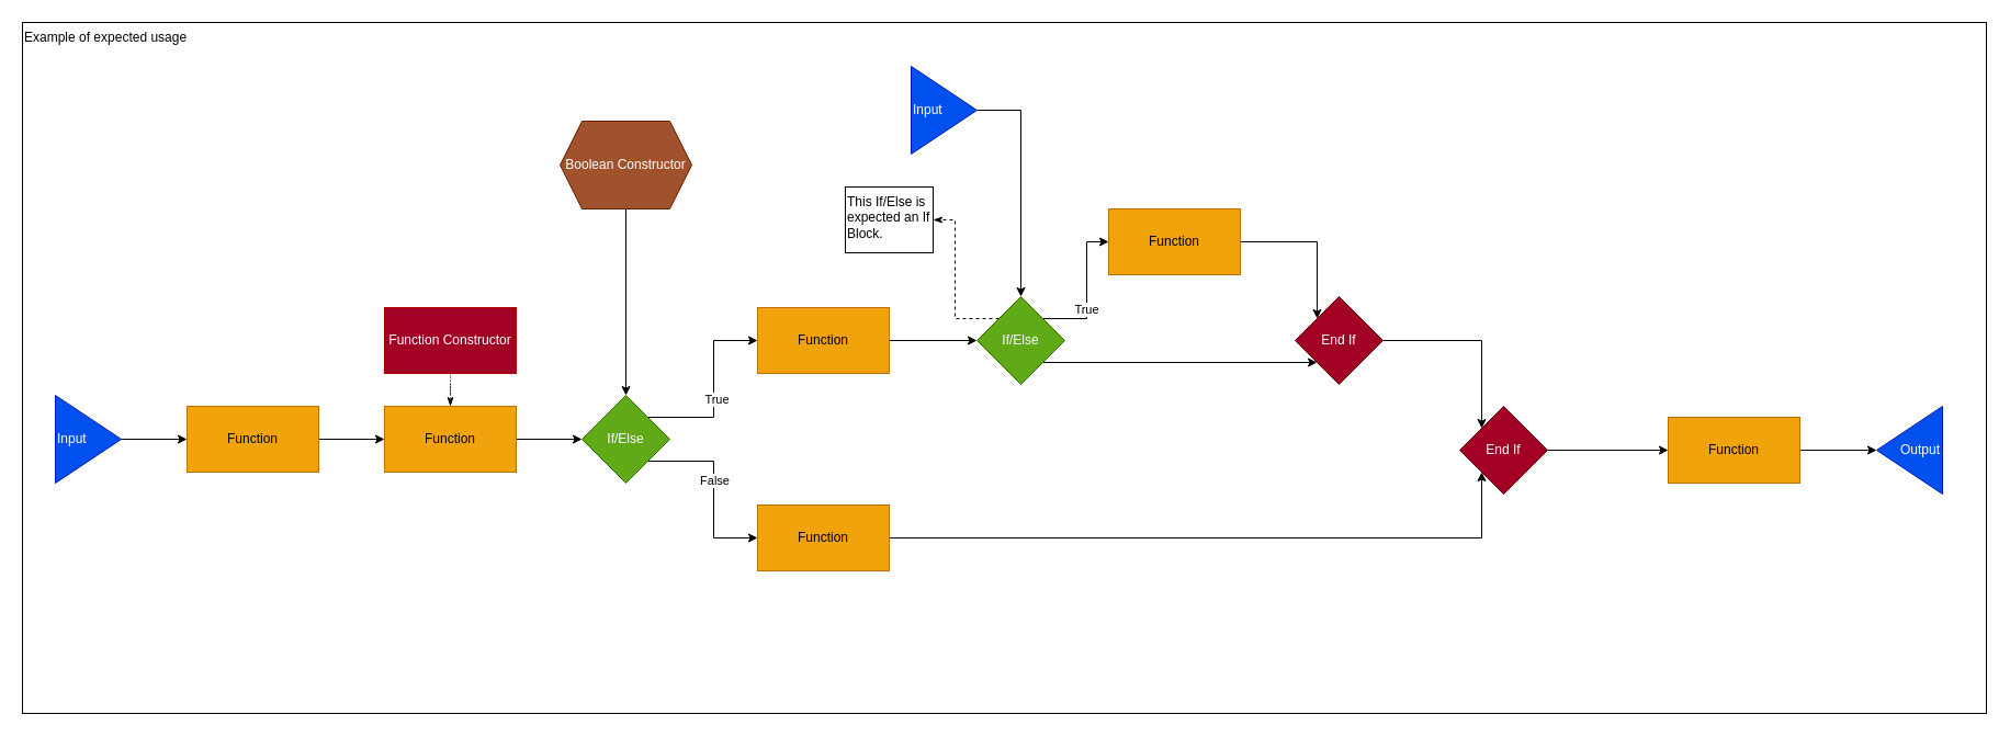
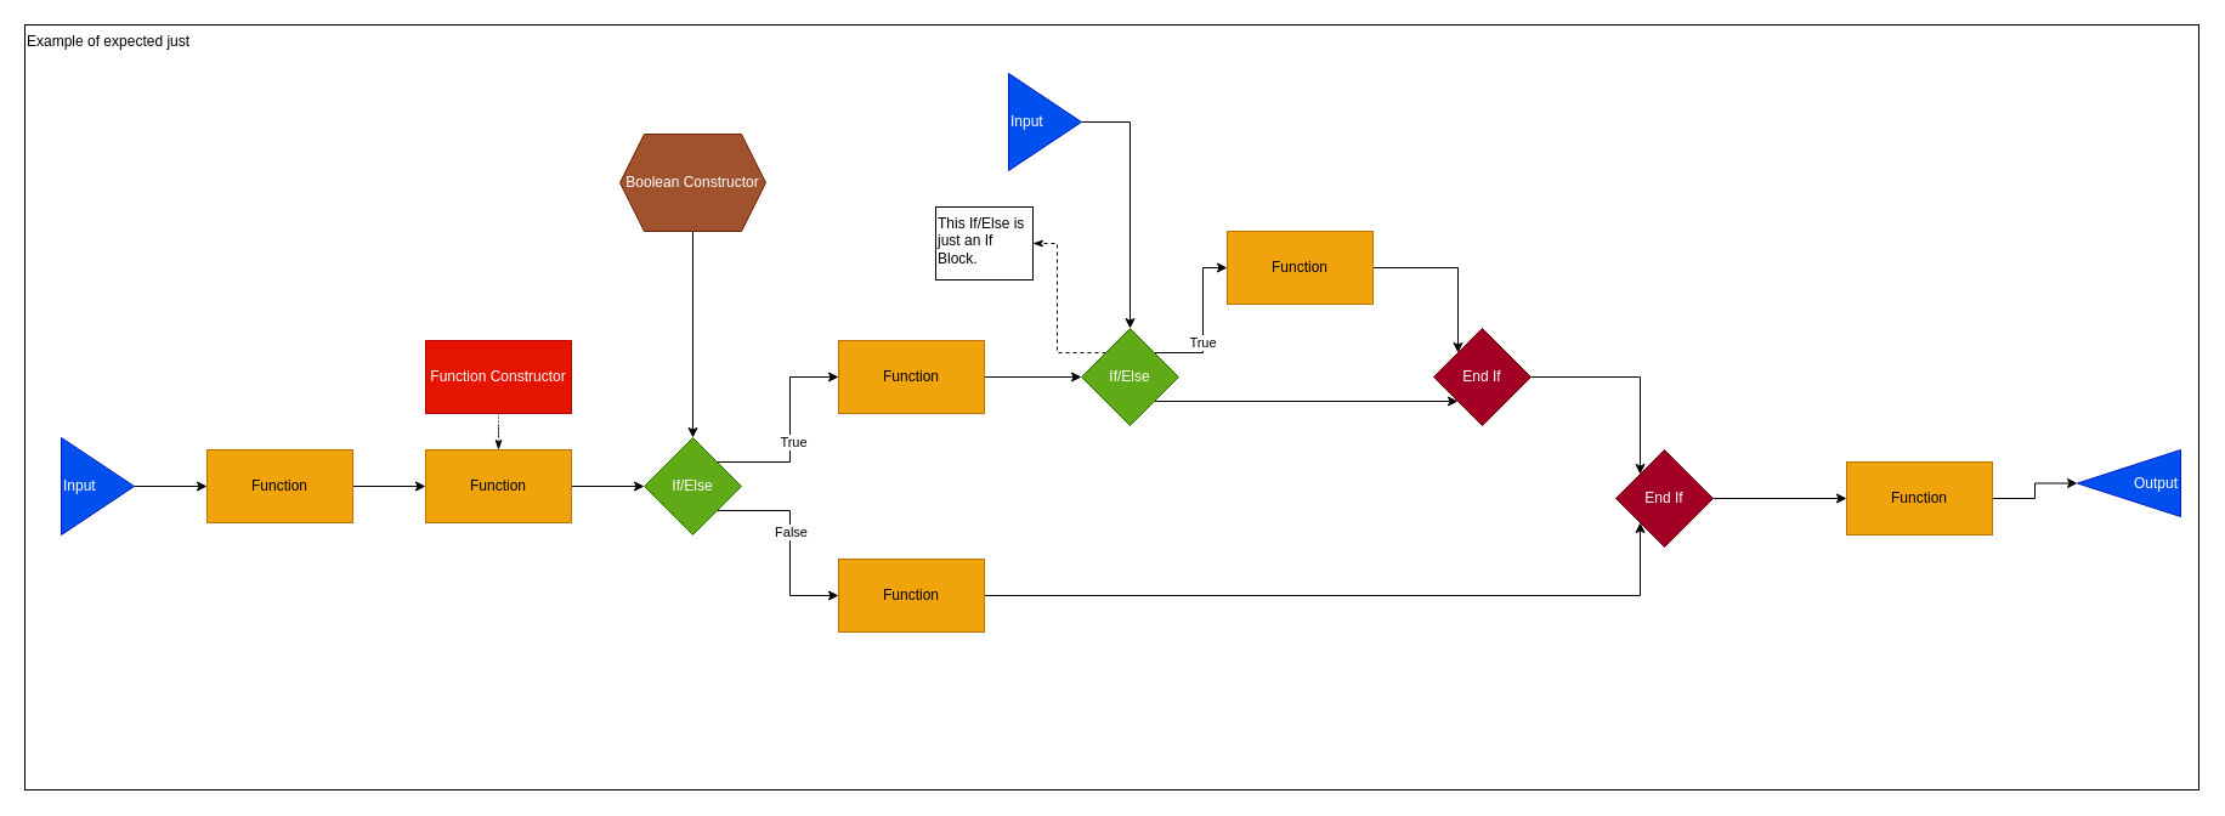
  <mxCell id="0" />
  <mxCell id="1" parent="0" />
- <mxCell id="2" value="Example of expected usage" style="text;html=1;strokeColor=default;fillColor=none;align=left;verticalAlign=top;whiteSpace=wrap;rounded=0;container=0;" vertex="1" parent="1"><mxGeometry x="20" y="20" width="1790" height="630" as="geometry"><mxRectangle x="-150" y="20" width="190" height="30" as="alternateBounds" /></mxGeometry></mxCell>
+ <mxCell id="2" value="Example of expected just" style="text;html=1;strokeColor=default;fillColor=none;align=left;verticalAlign=top;whiteSpace=wrap;rounded=0;container=0;" vertex="1" parent="1"><mxGeometry x="20" y="20" width="1790" height="630" as="geometry"><mxRectangle x="-150" y="20" width="190" height="30" as="alternateBounds" /></mxGeometry></mxCell>
  <mxCell id="3" style="edgeStyle=orthogonalEdgeStyle;rounded=0;orthogonalLoop=1;jettySize=auto;html=1;exitX=1;exitY=0.5;exitDx=0;exitDy=0;entryX=0;entryY=0.5;entryDx=0;entryDy=0;" edge="1" parent="1" source="4" target="6"><mxGeometry relative="1" as="geometry" /></mxCell>
  <mxCell id="4" value="Input" style="triangle;whiteSpace=wrap;html=1;align=left;fillColor=#0050ef;fontColor=#ffffff;strokeColor=#001DBC;" vertex="1" parent="1"><mxGeometry x="50" y="360" width="60" height="80" as="geometry" /></mxCell>
  <mxCell id="5" style="edgeStyle=orthogonalEdgeStyle;rounded=0;orthogonalLoop=1;jettySize=auto;html=1;exitX=1;exitY=0.5;exitDx=0;exitDy=0;" edge="1" parent="1" source="6" target="10"><mxGeometry relative="1" as="geometry" /></mxCell>
  <mxCell id="6" value="Function" style="rounded=0;whiteSpace=wrap;html=1;fillColor=#f0a30a;fontColor=#000000;strokeColor=#BD7000;" vertex="1" parent="1"><mxGeometry y="370" width="120" height="60" as="geometry" x="170" /></mxCell>
  <mxCell id="7" style="edgeStyle=orthogonalEdgeStyle;rounded=0;orthogonalLoop=1;jettySize=auto;html=1;exitX=0.5;exitY=1;exitDx=0;exitDy=0;dashed=1;dashPattern=1 2;endArrow=classicThin;endFill=1;" edge="1" parent="1" source="8" target="10"><mxGeometry relative="1" as="geometry" /></mxCell>
- <mxCell id="8" value="Function Constructor" style="rounded=0;whiteSpace=wrap;html=1;fillColor=#a20025;fontColor=#ffffff;strokeColor=#B20000;" vertex="1" parent="1"><mxGeometry x="350" y="280" width="120" height="60" as="geometry" /></mxCell>
+ <mxCell id="8" value="Function Constructor" style="rounded=0;whiteSpace=wrap;html=1;fillColor=#e51400;fontColor=#ffffff;strokeColor=#B20000;" vertex="1" parent="1"><mxGeometry x="350" y="280" width="120" height="60" as="geometry" /></mxCell>
  <mxCell id="9" style="edgeStyle=orthogonalEdgeStyle;rounded=0;orthogonalLoop=1;jettySize=auto;html=1;exitX=1;exitY=0.5;exitDx=0;exitDy=0;" edge="1" parent="1" source="10" target="15"><mxGeometry relative="1" as="geometry" /></mxCell>
  <mxCell id="10" value="Function" style="rounded=0;whiteSpace=wrap;html=1;fillColor=#f0a30a;fontColor=#000000;strokeColor=#BD7000;" vertex="1" parent="1"><mxGeometry x="350" y="370" width="120" height="60" as="geometry" /></mxCell>
  <mxCell id="11" style="edgeStyle=orthogonalEdgeStyle;rounded=0;orthogonalLoop=1;jettySize=auto;html=1;exitX=1;exitY=0;exitDx=0;exitDy=0;entryX=0;entryY=0.5;entryDx=0;entryDy=0;" edge="1" parent="1" source="15" target="17"><mxGeometry relative="1" as="geometry" /></mxCell>
  <mxCell id="12" value="True" style="edgeLabel;html=1;align=center;verticalAlign=middle;resizable=0;points=[];" vertex="1" connectable="0" parent="11"><mxGeometry x="-0.097" y="-2" relative="1" as="geometry"><mxPoint as="offset" /></mxGeometry></mxCell>
  <mxCell id="13" style="edgeStyle=orthogonalEdgeStyle;rounded=0;orthogonalLoop=1;jettySize=auto;html=1;exitX=1;exitY=1;exitDx=0;exitDy=0;entryX=0;entryY=0.5;entryDx=0;entryDy=0;" edge="1" parent="1" source="15" target="19"><mxGeometry relative="1" as="geometry" /></mxCell>
  <mxCell id="14" value="False" style="edgeLabel;html=1;align=center;verticalAlign=middle;resizable=0;points=[];" vertex="1" connectable="0" parent="13"><mxGeometry x="-0.089" relative="1" as="geometry"><mxPoint as="offset" /></mxGeometry></mxCell>
  <mxCell id="15" value="If/Else" style="rhombus;whiteSpace=wrap;html=1;fillColor=#60a917;strokeColor=#2D7600;fontColor=#ffffff;" vertex="1" parent="1"><mxGeometry x="530" y="360" width="80" height="80" as="geometry" /></mxCell>
  <mxCell id="16" style="edgeStyle=orthogonalEdgeStyle;rounded=0;orthogonalLoop=1;jettySize=auto;html=1;exitX=1;exitY=0.5;exitDx=0;exitDy=0;entryX=0;entryY=0.5;entryDx=0;entryDy=0;" edge="1" parent="1" source="17" target="26"><mxGeometry relative="1" as="geometry" /></mxCell>
  <mxCell id="17" value="Function" style="rounded=0;whiteSpace=wrap;html=1;fillColor=#f0a30a;fontColor=#000000;strokeColor=#BD7000;" vertex="1" parent="1"><mxGeometry x="690" y="280" width="120" height="60" as="geometry" /></mxCell>
  <mxCell id="18" style="edgeStyle=orthogonalEdgeStyle;rounded=0;orthogonalLoop=1;jettySize=auto;html=1;exitX=1;exitY=0.5;exitDx=0;exitDy=0;entryX=0;entryY=1;entryDx=0;entryDy=0;" edge="1" parent="1" source="19" target="35"><mxGeometry relative="1" as="geometry" /></mxCell>
  <mxCell id="19" value="Function" style="rounded=0;whiteSpace=wrap;html=1;fillColor=#f0a30a;fontColor=#000000;strokeColor=#BD7000;" vertex="1" parent="1"><mxGeometry x="690" y="460" width="120" height="60" as="geometry" /></mxCell>
  <mxCell id="20" style="edgeStyle=orthogonalEdgeStyle;rounded=0;orthogonalLoop=1;jettySize=auto;html=1;exitX=0.5;exitY=1;exitDx=0;exitDy=0;" edge="1" parent="1" source="21" target="15"><mxGeometry relative="1" as="geometry" /></mxCell>
  <mxCell id="21" value="Boolean Constructor" style="shape=hexagon;perimeter=hexagonPerimeter2;whiteSpace=wrap;html=1;fixedSize=1;fillColor=#a0522d;fontColor=#ffffff;strokeColor=#6D1F00;" vertex="1" parent="1"><mxGeometry x="510" y="110" width="120" height="80" as="geometry" /></mxCell>
  <mxCell id="22" style="edgeStyle=orthogonalEdgeStyle;rounded=0;orthogonalLoop=1;jettySize=auto;html=1;exitX=1;exitY=0;exitDx=0;exitDy=0;entryX=0;entryY=0.5;entryDx=0;entryDy=0;" edge="1" parent="1" source="26" target="28"><mxGeometry relative="1" as="geometry" /></mxCell>
  <mxCell id="23" value="True" style="edgeLabel;html=1;align=center;verticalAlign=middle;resizable=0;points=[];" vertex="1" connectable="0" parent="22"><mxGeometry x="-0.23" y="1" relative="1" as="geometry"><mxPoint y="1" as="offset" /></mxGeometry></mxCell>
  <mxCell id="24" style="edgeStyle=orthogonalEdgeStyle;rounded=0;orthogonalLoop=1;jettySize=auto;html=1;exitX=1;exitY=1;exitDx=0;exitDy=0;entryX=0;entryY=1;entryDx=0;entryDy=0;" edge="1" parent="1" source="26" target="31"><mxGeometry relative="1" as="geometry" /></mxCell>
  <mxCell id="25" style="edgeStyle=orthogonalEdgeStyle;rounded=0;orthogonalLoop=1;jettySize=auto;html=1;exitX=0;exitY=0;exitDx=0;exitDy=0;entryX=1;entryY=0.5;entryDx=0;entryDy=0;dashed=1;endArrow=classicThin;endFill=1;" edge="1" parent="1" source="26" target="29"><mxGeometry relative="1" as="geometry" /></mxCell>
  <mxCell id="26" value="If/Else" style="rhombus;whiteSpace=wrap;html=1;fillColor=#60a917;strokeColor=#2D7600;fontColor=#ffffff;" vertex="1" parent="1"><mxGeometry x="890" y="270" width="80" height="80" as="geometry" /></mxCell>
  <mxCell id="27" style="edgeStyle=orthogonalEdgeStyle;rounded=0;orthogonalLoop=1;jettySize=auto;html=1;exitX=1;exitY=0.5;exitDx=0;exitDy=0;entryX=0;entryY=0;entryDx=0;entryDy=0;" edge="1" parent="1" source="28" target="31"><mxGeometry relative="1" as="geometry" /></mxCell>
  <mxCell id="28" value="Function" style="rounded=0;whiteSpace=wrap;html=1;fillColor=#f0a30a;fontColor=#000000;strokeColor=#BD7000;" vertex="1" parent="1"><mxGeometry x="1010" y="190" width="120" height="60" as="geometry" /></mxCell>
- <mxCell id="29" value="This If/Else is expected an If Block." style="text;html=1;strokeColor=default;fillColor=none;align=left;verticalAlign=top;whiteSpace=wrap;rounded=0;" vertex="1" parent="1"><mxGeometry x="770" y="170" width="80" height="60" as="geometry" /></mxCell>
+ <mxCell id="29" value="This If/Else is just an If Block." style="text;html=1;strokeColor=default;fillColor=none;align=left;verticalAlign=top;whiteSpace=wrap;rounded=0;" vertex="1" parent="1"><mxGeometry x="770" y="170" width="80" height="60" as="geometry" /></mxCell>
  <mxCell id="30" style="edgeStyle=orthogonalEdgeStyle;rounded=0;orthogonalLoop=1;jettySize=auto;html=1;exitX=1;exitY=0.5;exitDx=0;exitDy=0;entryX=0;entryY=0;entryDx=0;entryDy=0;" edge="1" parent="1" source="31" target="35"><mxGeometry relative="1" as="geometry" /></mxCell>
  <mxCell id="31" value="End If" style="rhombus;whiteSpace=wrap;html=1;fillColor=#a20025;fontColor=#ffffff;strokeColor=#6F0000;" vertex="1" parent="1"><mxGeometry x="1180" y="270" width="80" height="80" as="geometry" /></mxCell>
  <mxCell id="32" style="edgeStyle=orthogonalEdgeStyle;rounded=0;orthogonalLoop=1;jettySize=auto;html=1;exitX=1;exitY=0.5;exitDx=0;exitDy=0;entryX=0.5;entryY=0;entryDx=0;entryDy=0;" edge="1" parent="1" source="33" target="26"><mxGeometry relative="1" as="geometry" /></mxCell>
  <mxCell id="33" value="Input" style="triangle;whiteSpace=wrap;html=1;align=left;fillColor=#0050ef;fontColor=#ffffff;strokeColor=#001DBC;" vertex="1" parent="1"><mxGeometry x="830" y="60" width="60" height="80" as="geometry" /></mxCell>
  <mxCell id="34" style="edgeStyle=orthogonalEdgeStyle;rounded=0;orthogonalLoop=1;jettySize=auto;html=1;exitX=1;exitY=0.5;exitDx=0;exitDy=0;" edge="1" parent="1" source="35" target="37"><mxGeometry relative="1" as="geometry" /></mxCell>
  <mxCell id="35" value="End If" style="rhombus;whiteSpace=wrap;html=1;fillColor=#a20025;fontColor=#ffffff;strokeColor=#6F0000;" vertex="1" parent="1"><mxGeometry x="1330" y="370" width="80" height="80" as="geometry" /></mxCell>
  <mxCell id="36" style="edgeStyle=orthogonalEdgeStyle;rounded=0;orthogonalLoop=1;jettySize=auto;html=1;exitX=1;exitY=0.5;exitDx=0;exitDy=0;entryX=1;entryY=0.5;entryDx=0;entryDy=0;" edge="1" parent="1" source="37" target="38"><mxGeometry relative="1" as="geometry" /></mxCell>
  <mxCell id="37" value="Function" style="rounded=0;whiteSpace=wrap;html=1;fillColor=#f0a30a;fontColor=#000000;strokeColor=#BD7000;" vertex="1" parent="1"><mxGeometry x="1520" y="380" width="120" height="60" as="geometry" /></mxCell>
- <mxCell id="38" value="Output" style="triangle;whiteSpace=wrap;html=1;direction=west;align=right;fillColor=#0050ef;fontColor=#ffffff;strokeColor=#001DBC;" vertex="1" parent="1"><mxGeometry x="1710" y="370" width="60" height="80" as="geometry" /></mxCell>
+ <mxCell id="38" value="Output" style="triangle;whiteSpace=wrap;html=1;direction=west;align=right;fillColor=#0050ef;fontColor=#ffffff;strokeColor=#001DBC;" vertex="1" parent="1"><mxGeometry x="1710" y="370" width="85" height="55" as="geometry" /></mxCell>
